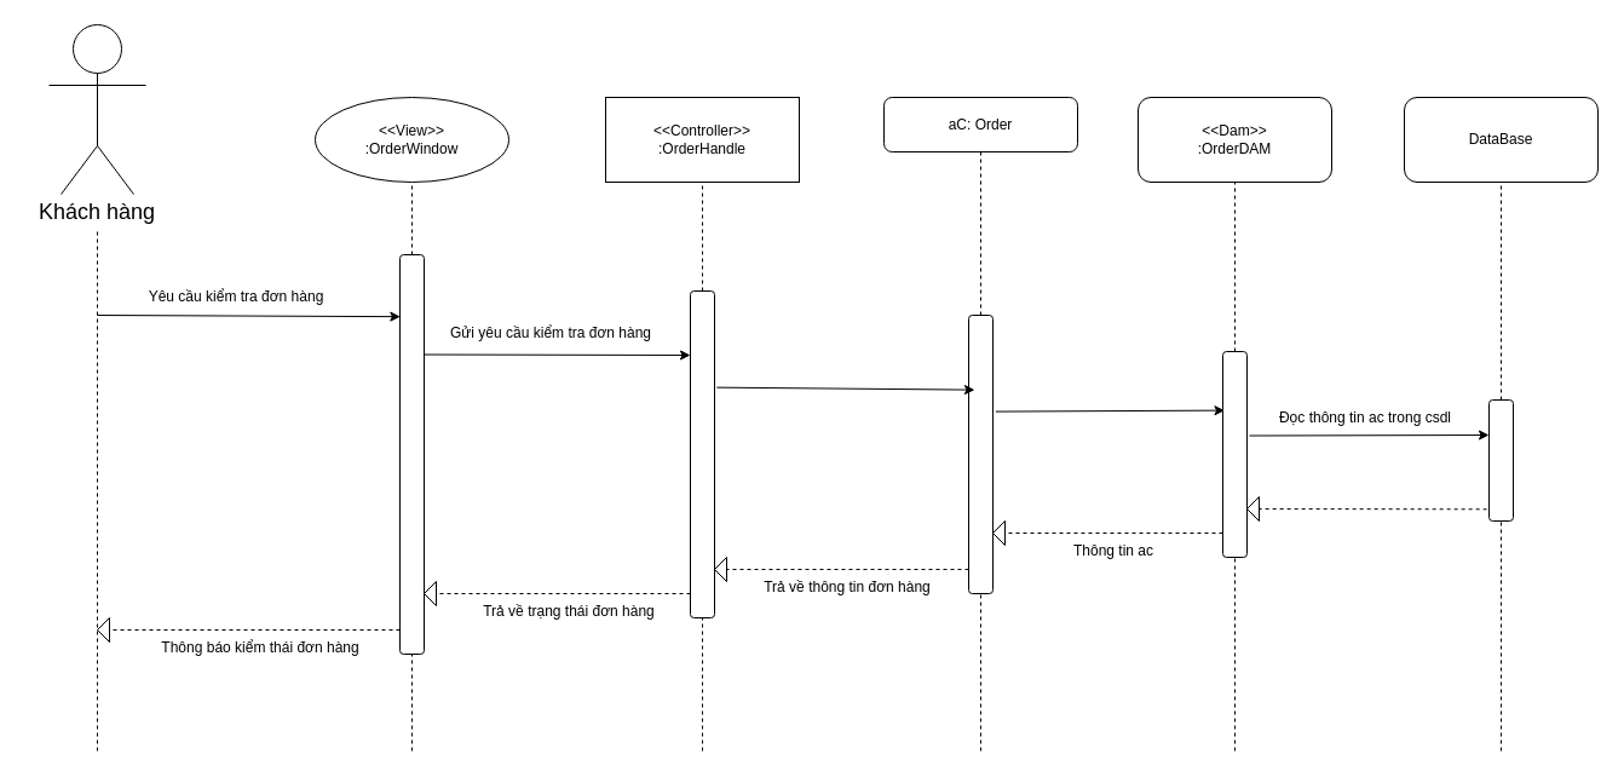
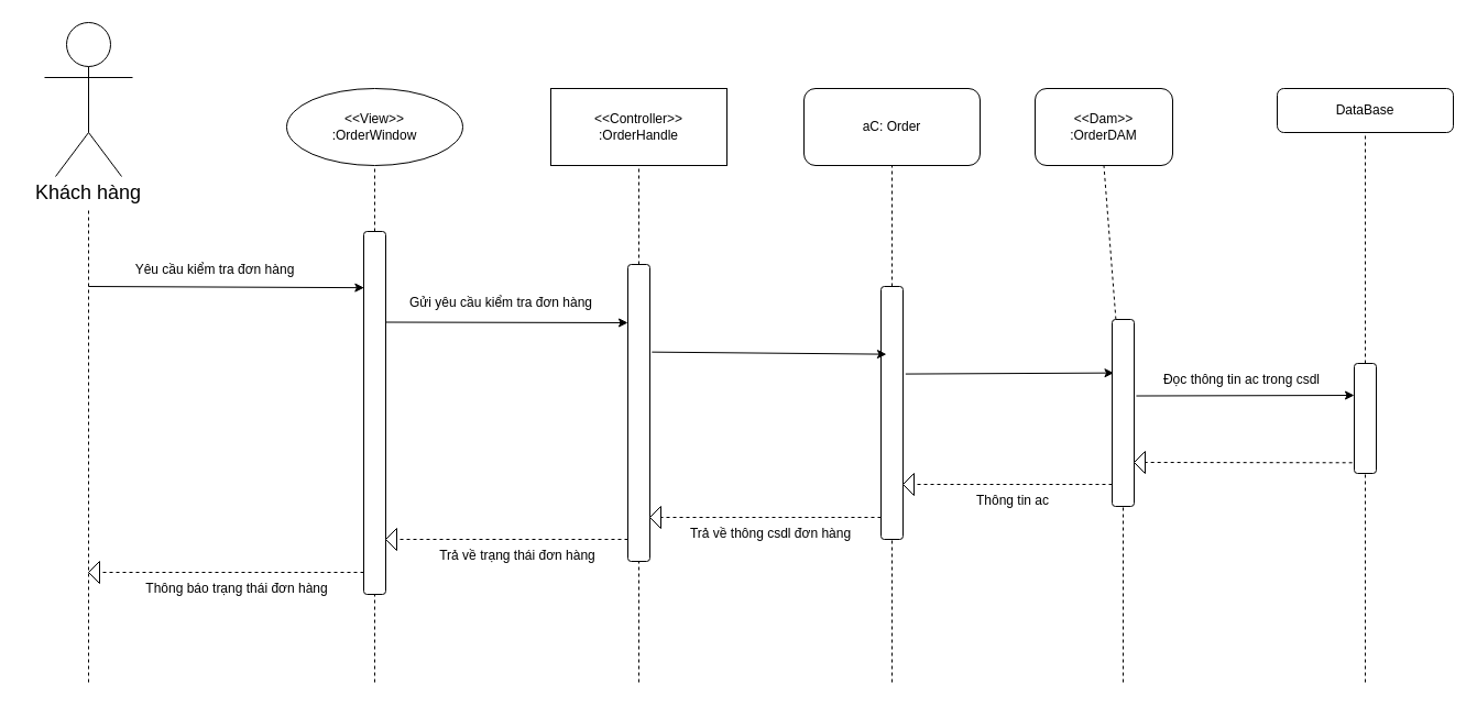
  <mxCell id="0" />
  <mxCell id="1" parent="0" />
  <mxCell id="2" value="" style="ellipse;whiteSpace=wrap;html=1;aspect=fixed;" vertex="1" parent="1"><mxGeometry x="60" y="20" width="40" height="40" as="geometry" /></mxCell>
  <mxCell id="3" value="" style="endArrow=none;html=1;rounded=0;entryX=0.5;entryY=1;entryDx=0;entryDy=0;" edge="1" parent="1" target="2"><mxGeometry width="50" height="50" relative="1" as="geometry"><mxPoint x="80" y="120" as="sourcePoint" /><mxPoint x="750" y="300" as="targetPoint" /></mxGeometry></mxCell>
  <mxCell id="4" value="" style="endArrow=none;html=1;rounded=0;" edge="1" parent="1"><mxGeometry width="50" height="50" relative="1" as="geometry"><mxPoint x="120" y="70" as="sourcePoint" /><mxPoint x="40" y="70" as="targetPoint" /></mxGeometry></mxCell>
  <mxCell id="5" value="" style="endArrow=none;html=1;rounded=0;" edge="1" parent="1"><mxGeometry width="50" height="50" relative="1" as="geometry"><mxPoint x="110" y="160" as="sourcePoint" /><mxPoint x="80" y="120" as="targetPoint" /></mxGeometry></mxCell>
  <mxCell id="6" value="" style="endArrow=none;html=1;rounded=0;" edge="1" parent="1"><mxGeometry width="50" height="50" relative="1" as="geometry"><mxPoint x="50" y="160" as="sourcePoint" /><mxPoint x="80" y="120" as="targetPoint" /></mxGeometry></mxCell>
  <mxCell id="7" value="&lt;font style=&quot;font-size: 18px;&quot;&gt;Khách hàng&lt;/font&gt;" style="text;html=1;align=center;verticalAlign=middle;whiteSpace=wrap;rounded=0;" vertex="1" parent="1"><mxGeometry x="20" y="160" width="120" height="30" as="geometry" /></mxCell>
  <mxCell id="8" value="" style="endArrow=none;dashed=1;html=1;rounded=0;entryX=0.5;entryY=1;entryDx=0;entryDy=0;" edge="1" parent="1" target="7"><mxGeometry width="50" height="50" relative="1" as="geometry"><mxPoint x="80" y="620" as="sourcePoint" /><mxPoint x="480" y="200" as="targetPoint" /></mxGeometry></mxCell>
  <mxCell id="9" value="&amp;lt;&amp;lt;View&amp;gt;&amp;gt;&lt;div&gt;:OrderWindow&lt;/div&gt;" style="ellipse;whiteSpace=wrap;html=1;" vertex="1" parent="1"><mxGeometry x="260" y="80" width="160" height="70" as="geometry" /></mxCell>
  <mxCell id="10" value="" style="endArrow=none;dashed=1;html=1;rounded=0;entryX=0.5;entryY=1;entryDx=0;entryDy=0;" edge="1" parent="1" target="9"><mxGeometry width="50" height="50" relative="1" as="geometry"><mxPoint x="340" y="210" as="sourcePoint" /><mxPoint x="530" y="290" as="targetPoint" /></mxGeometry></mxCell>
  <mxCell id="11" value="" style="rounded=1;whiteSpace=wrap;html=1;" vertex="1" parent="1"><mxGeometry x="330" y="210" width="20" height="330" as="geometry" /></mxCell>
  <mxCell id="12" value="" style="endArrow=classic;html=1;rounded=0;entryX=0.017;entryY=0.155;entryDx=0;entryDy=0;entryPerimeter=0;" edge="1" parent="1" target="11"><mxGeometry width="50" height="50" relative="1" as="geometry"><mxPoint x="80" y="260" as="sourcePoint" /><mxPoint x="530" y="290" as="targetPoint" /></mxGeometry></mxCell>
  <mxCell id="13" value="Yêu cầu kiểm tra đơn hàng" style="text;html=1;align=center;verticalAlign=middle;whiteSpace=wrap;rounded=0;" vertex="1" parent="1"><mxGeometry x="90" y="230" width="210" height="30" as="geometry" /></mxCell>
  <mxCell id="14" value="" style="endArrow=none;dashed=1;html=1;rounded=0;entryX=0.5;entryY=1;entryDx=0;entryDy=0;" edge="1" parent="1" target="11"><mxGeometry width="50" height="50" relative="1" as="geometry"><mxPoint x="340" y="620" as="sourcePoint" /><mxPoint x="530" y="430" as="targetPoint" /></mxGeometry></mxCell>
  <mxCell id="15" value="&amp;lt;&amp;lt;Controller&amp;gt;&amp;gt;&lt;div&gt;:OrderHandle&lt;/div&gt;" style="whiteSpace=wrap;html=1;rounded=0;" vertex="1" parent="1"><mxGeometry x="500" y="80" width="160" height="70" as="geometry" /></mxCell>
  <mxCell id="16" value="" style="endArrow=none;dashed=1;html=1;rounded=0;entryX=0.5;entryY=1;entryDx=0;entryDy=0;exitX=0.5;exitY=0;exitDx=0;exitDy=0;" edge="1" target="15" parent="1" source="17"><mxGeometry width="50" height="50" relative="1" as="geometry"><mxPoint x="580" y="210" as="sourcePoint" /><mxPoint x="770" y="290" as="targetPoint" /></mxGeometry></mxCell>
  <mxCell id="17" value="" style="rounded=1;whiteSpace=wrap;html=1;" vertex="1" parent="1"><mxGeometry x="570" y="240" width="20" height="270" as="geometry" /></mxCell>
  <mxCell id="18" value="" style="endArrow=none;dashed=1;html=1;rounded=0;entryX=0.5;entryY=1;entryDx=0;entryDy=0;" edge="1" target="17" parent="1"><mxGeometry width="50" height="50" relative="1" as="geometry"><mxPoint x="580" y="620" as="sourcePoint" /><mxPoint x="770" y="430" as="targetPoint" /></mxGeometry></mxCell>
- <mxCell id="19" value="aC: Order" style="rounded=1;whiteSpace=wrap;html=1;" vertex="1" parent="1"><mxGeometry x="730" y="80" width="160" height="45" as="geometry" /></mxCell>
+ <mxCell id="19" value="aC: Order" style="rounded=1;whiteSpace=wrap;html=1;" vertex="1" parent="1"><mxGeometry x="730" y="80" width="160" height="70" as="geometry" /></mxCell>
  <mxCell id="20" value="" style="endArrow=none;dashed=1;html=1;rounded=0;entryX=0.5;entryY=1;entryDx=0;entryDy=0;exitX=0.5;exitY=0;exitDx=0;exitDy=0;" edge="1" target="19" parent="1" source="21"><mxGeometry width="50" height="50" relative="1" as="geometry"><mxPoint x="810" y="210" as="sourcePoint" /><mxPoint x="1000" y="290" as="targetPoint" /></mxGeometry></mxCell>
  <mxCell id="21" value="" style="rounded=1;whiteSpace=wrap;html=1;" vertex="1" parent="1"><mxGeometry x="800" y="260" width="20" height="230" as="geometry" /></mxCell>
  <mxCell id="22" value="" style="endArrow=none;dashed=1;html=1;rounded=0;entryX=0.5;entryY=1;entryDx=0;entryDy=0;" edge="1" target="21" parent="1"><mxGeometry width="50" height="50" relative="1" as="geometry"><mxPoint x="810" y="620" as="sourcePoint" /><mxPoint x="1000" y="430" as="targetPoint" /></mxGeometry></mxCell>
- <mxCell id="23" value="&amp;lt;&amp;lt;Dam&amp;gt;&amp;gt;&lt;div&gt;:OrderDAM&lt;/div&gt;" style="rounded=1;whiteSpace=wrap;html=1;" vertex="1" parent="1"><mxGeometry x="940" y="80" width="160" height="70" as="geometry" /></mxCell>
+ <mxCell id="23" value="&amp;lt;&amp;lt;Dam&amp;gt;&amp;gt;&lt;div&gt;:OrderDAM&lt;/div&gt;" style="rounded=1;whiteSpace=wrap;html=1;" vertex="1" parent="1"><mxGeometry x="940" y="80" width="125" height="70" as="geometry" /></mxCell>
  <mxCell id="24" value="" style="endArrow=none;dashed=1;html=1;rounded=0;entryX=0.5;entryY=1;entryDx=0;entryDy=0;" edge="1" target="23" parent="1" source="25"><mxGeometry width="50" height="50" relative="1" as="geometry"><mxPoint x="1020" y="210" as="sourcePoint" /><mxPoint x="1210" y="290" as="targetPoint" /></mxGeometry></mxCell>
  <mxCell id="25" value="" style="rounded=1;whiteSpace=wrap;html=1;" vertex="1" parent="1"><mxGeometry x="1010" y="290" width="20" height="170" as="geometry" /></mxCell>
  <mxCell id="26" value="" style="endArrow=none;dashed=1;html=1;rounded=0;entryX=0.5;entryY=1;entryDx=0;entryDy=0;" edge="1" target="25" parent="1"><mxGeometry width="50" height="50" relative="1" as="geometry"><mxPoint x="1020" y="620" as="sourcePoint" /><mxPoint x="1210" y="430" as="targetPoint" /></mxGeometry></mxCell>
- <mxCell id="27" value="DataBase" style="rounded=1;whiteSpace=wrap;html=1;" vertex="1" parent="1"><mxGeometry x="1160" y="80" width="160" height="70" as="geometry" /></mxCell>
+ <mxCell id="27" value="DataBase" style="rounded=1;whiteSpace=wrap;html=1;" vertex="1" parent="1"><mxGeometry x="1160" y="80" width="160" height="40" as="geometry" /></mxCell>
  <mxCell id="28" value="" style="endArrow=none;dashed=1;html=1;rounded=0;entryX=0.5;entryY=1;entryDx=0;entryDy=0;exitX=0.5;exitY=0;exitDx=0;exitDy=0;" edge="1" target="27" parent="1" source="29"><mxGeometry width="50" height="50" relative="1" as="geometry"><mxPoint x="1240" y="210" as="sourcePoint" /><mxPoint x="1430" y="290" as="targetPoint" /></mxGeometry></mxCell>
  <mxCell id="29" value="" style="rounded=1;whiteSpace=wrap;html=1;" vertex="1" parent="1"><mxGeometry x="1230" y="330" width="20" height="100" as="geometry" /></mxCell>
  <mxCell id="30" value="" style="endArrow=none;dashed=1;html=1;rounded=0;entryX=0.5;entryY=1;entryDx=0;entryDy=0;" edge="1" target="29" parent="1"><mxGeometry width="50" height="50" relative="1" as="geometry"><mxPoint x="1240" y="620" as="sourcePoint" /><mxPoint x="1430" y="430" as="targetPoint" /></mxGeometry></mxCell>
  <mxCell id="31" value="" style="endArrow=classic;html=1;rounded=0;exitX=1;exitY=0.25;exitDx=0;exitDy=0;" edge="1" parent="1" source="11"><mxGeometry width="50" height="50" relative="1" as="geometry"><mxPoint x="730" y="450" as="sourcePoint" /><mxPoint x="570" y="293" as="targetPoint" /></mxGeometry></mxCell>
  <mxCell id="32" value="Gửi yêu cầu kiểm tra đơn hàng" style="text;html=1;align=center;verticalAlign=middle;whiteSpace=wrap;rounded=0;" vertex="1" parent="1"><mxGeometry x="350" y="260" width="210" height="30" as="geometry" /></mxCell>
  <mxCell id="33" value="" style="endArrow=classic;html=1;rounded=0;exitX=1.091;exitY=0.295;exitDx=0;exitDy=0;exitPerimeter=0;entryX=0.247;entryY=0.268;entryDx=0;entryDy=0;entryPerimeter=0;" edge="1" parent="1" source="17" target="21"><mxGeometry width="50" height="50" relative="1" as="geometry"><mxPoint x="640" y="420" as="sourcePoint" /><mxPoint x="690" y="370" as="targetPoint" /></mxGeometry></mxCell>
  <mxCell id="34" value="" style="endArrow=classic;html=1;rounded=0;exitX=1.117;exitY=0.346;exitDx=0;exitDy=0;exitPerimeter=0;entryX=0.075;entryY=0.286;entryDx=0;entryDy=0;entryPerimeter=0;" edge="1" parent="1" source="21" target="25"><mxGeometry width="50" height="50" relative="1" as="geometry"><mxPoint x="700" y="410" as="sourcePoint" /><mxPoint x="750" y="360" as="targetPoint" /></mxGeometry></mxCell>
  <mxCell id="35" value="" style="endArrow=classic;html=1;rounded=0;exitX=1.097;exitY=0.409;exitDx=0;exitDy=0;exitPerimeter=0;entryX=0.075;entryY=0.286;entryDx=0;entryDy=0;entryPerimeter=0;" edge="1" parent="1" source="25"><mxGeometry width="50" height="50" relative="1" as="geometry"><mxPoint x="1040" y="360" as="sourcePoint" /><mxPoint x="1230" y="359" as="targetPoint" /></mxGeometry></mxCell>
  <mxCell id="36" value="Đọc thông tin ac trong csdl" style="text;html=1;align=center;verticalAlign=middle;whiteSpace=wrap;rounded=0;" vertex="1" parent="1"><mxGeometry x="1038" y="330" width="180" height="30" as="geometry" /></mxCell>
  <mxCell id="37" value="" style="triangle;whiteSpace=wrap;html=1;direction=west;" vertex="1" parent="1"><mxGeometry x="1030" y="410" width="10" height="20" as="geometry" /></mxCell>
  <mxCell id="38" value="" style="endArrow=none;dashed=1;html=1;rounded=0;entryX=0;entryY=0.5;entryDx=0;entryDy=0;exitX=-0.092;exitY=0.903;exitDx=0;exitDy=0;exitPerimeter=0;" edge="1" parent="1" source="29" target="37"><mxGeometry width="50" height="50" relative="1" as="geometry"><mxPoint x="810" y="340" as="sourcePoint" /><mxPoint x="860" y="290" as="targetPoint" /></mxGeometry></mxCell>
  <mxCell id="39" value="" style="triangle;whiteSpace=wrap;html=1;direction=west;" vertex="1" parent="1"><mxGeometry x="820" y="430" width="10" height="20" as="geometry" /></mxCell>
  <mxCell id="40" value="" style="endArrow=none;dashed=1;html=1;rounded=0;entryX=0;entryY=0.5;entryDx=0;entryDy=0;exitX=1;exitY=0;exitDx=0;exitDy=0;" edge="1" target="39" parent="1" source="41"><mxGeometry width="50" height="50" relative="1" as="geometry"><mxPoint x="1018" y="440" as="sourcePoint" /><mxPoint x="650" y="310" as="targetPoint" /></mxGeometry></mxCell>
  <mxCell id="41" value="Thông tin ac" style="text;html=1;align=center;verticalAlign=middle;whiteSpace=wrap;rounded=0;" vertex="1" parent="1"><mxGeometry x="830" y="440" width="180" height="30" as="geometry" /></mxCell>
  <mxCell id="42" value="" style="triangle;whiteSpace=wrap;html=1;direction=west;" vertex="1" parent="1"><mxGeometry x="590" y="460" width="10" height="20" as="geometry" /></mxCell>
  <mxCell id="43" value="" style="endArrow=none;dashed=1;html=1;rounded=0;entryX=0;entryY=0.5;entryDx=0;entryDy=0;exitX=1;exitY=0;exitDx=0;exitDy=0;" edge="1" source="44" target="42" parent="1"><mxGeometry width="50" height="50" relative="1" as="geometry"><mxPoint x="788" y="470" as="sourcePoint" /><mxPoint x="420" y="340" as="targetPoint" /></mxGeometry></mxCell>
- <mxCell id="44" value="Trả về thông tin đơn hàng" style="text;html=1;align=center;verticalAlign=middle;whiteSpace=wrap;rounded=0;" vertex="1" parent="1"><mxGeometry x="600" y="470" width="200" height="30" as="geometry" /></mxCell>
+ <mxCell id="44" value="Trả về thông csdl đơn hàng" style="text;html=1;align=center;verticalAlign=middle;whiteSpace=wrap;rounded=0;" vertex="1" parent="1"><mxGeometry x="600" y="470" width="200" height="30" as="geometry" /></mxCell>
  <mxCell id="45" value="" style="triangle;whiteSpace=wrap;html=1;direction=west;" vertex="1" parent="1"><mxGeometry x="350" y="480" width="10" height="20" as="geometry" /></mxCell>
  <mxCell id="46" value="" style="endArrow=none;dashed=1;html=1;rounded=0;entryX=0;entryY=0.5;entryDx=0;entryDy=0;exitX=1;exitY=0;exitDx=0;exitDy=0;" edge="1" source="47" target="45" parent="1"><mxGeometry width="50" height="50" relative="1" as="geometry"><mxPoint x="548" y="490" as="sourcePoint" /><mxPoint x="180" y="360" as="targetPoint" /></mxGeometry></mxCell>
  <mxCell id="47" value="Trả về trạng thái đơn hàng" style="text;html=1;align=center;verticalAlign=middle;whiteSpace=wrap;rounded=0;" vertex="1" parent="1"><mxGeometry x="370" y="490" width="200" height="30" as="geometry" /></mxCell>
  <mxCell id="48" value="" style="triangle;whiteSpace=wrap;html=1;direction=west;" vertex="1" parent="1"><mxGeometry x="80" y="510" width="10" height="20" as="geometry" /></mxCell>
  <mxCell id="49" value="" style="endArrow=none;dashed=1;html=1;rounded=0;entryX=0;entryY=0.5;entryDx=0;entryDy=0;exitX=1;exitY=0;exitDx=0;exitDy=0;" edge="1" source="50" target="48" parent="1"><mxGeometry width="50" height="50" relative="1" as="geometry"><mxPoint x="278" y="520" as="sourcePoint" /><mxPoint x="-90" y="390" as="targetPoint" /></mxGeometry></mxCell>
- <mxCell id="50" value="Thông báo kiểm thái đơn hàng" style="text;html=1;align=center;verticalAlign=middle;whiteSpace=wrap;rounded=0;" vertex="1" parent="1"><mxGeometry x="100" y="520" width="230" height="30" as="geometry" /></mxCell>
+ <mxCell id="50" value="Thông báo trạng thái đơn hàng" style="text;html=1;align=center;verticalAlign=middle;whiteSpace=wrap;rounded=0;" vertex="1" parent="1"><mxGeometry x="100" y="520" width="230" height="30" as="geometry" /></mxCell>
